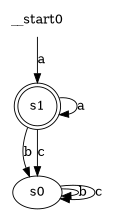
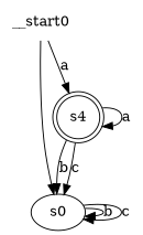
  digraph {
    n1 [label=s0]
-   n2 [label=s1 shape=doublecircle]
+   n2 [label=s4 shape=doublecircle]
    __start0 [shape=none]
    n1 -> n1 [label=b]
    n1 -> n1 [label=c]
    n2 -> n1 [label=b]
    n2 -> n1 [label=c]
    n2 -> n2 [label=a]
+   __start0 -> n1
    __start0 -> n2 [label=a]
  }
